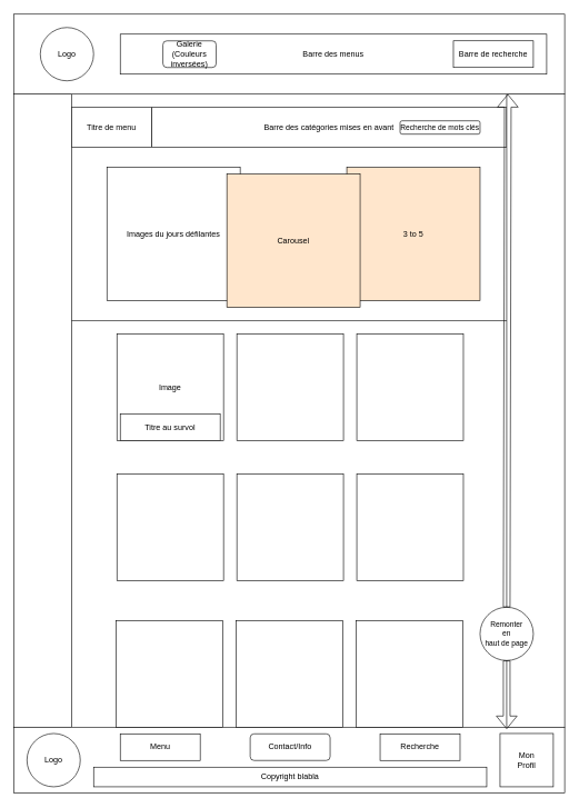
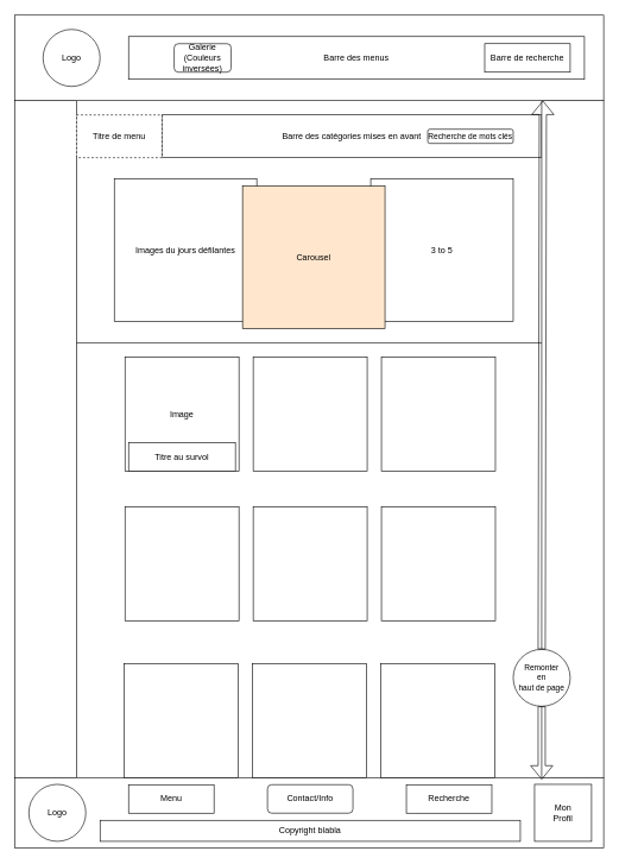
  <mxCell id="0" />
  <mxCell id="1" parent="0" />
  <mxCell id="2" value="Barre des catégories mises en avant" style="rounded=0;whiteSpace=wrap;html=1;" vertex="1" parent="1"><mxGeometry x="227" y="160" width="533" height="60" as="geometry" /></mxCell>
  <mxCell id="3" value="" style="rounded=0;whiteSpace=wrap;html=1;" vertex="1" parent="1"><mxGeometry y="140" width="87" height="950" as="geometry" x="20" /></mxCell>
  <mxCell id="4" value="" style="rounded=0;whiteSpace=wrap;html=1;" vertex="1" parent="1"><mxGeometry x="760" y="140" width="87" height="950" as="geometry" /></mxCell>
  <mxCell id="5" value="" style="rounded=0;whiteSpace=wrap;html=1;" parent="1" vertex="1"><mxGeometry width="827" height="120" as="geometry" x="20" y="20" /></mxCell>
  <mxCell id="6" value="Barre des menus" style="rounded=0;whiteSpace=wrap;html=1;" parent="1" vertex="1"><mxGeometry x="180" y="50" width="640" height="60" as="geometry" /></mxCell>
  <mxCell id="7" value="Barre de recherche" style="rounded=0;whiteSpace=wrap;html=1;" parent="1" vertex="1"><mxGeometry x="680" y="60" width="120" height="40" as="geometry" /></mxCell>
  <mxCell id="8" value="&lt;div&gt;Logo&lt;/div&gt;" style="ellipse;whiteSpace=wrap;html=1;aspect=fixed;" parent="1" vertex="1"><mxGeometry x="60" y="40" width="80" height="80" as="geometry" /></mxCell>
  <mxCell id="9" value="" style="rounded=0;whiteSpace=wrap;html=1;" parent="1" vertex="1"><mxGeometry y="1090" width="827" height="99" as="geometry" x="20" /></mxCell>
  <mxCell id="10" value="Logo" style="ellipse;whiteSpace=wrap;html=1;aspect=fixed;" parent="1" vertex="1"><mxGeometry x="40" y="1099.5" width="80" height="80" as="geometry" /></mxCell>
  <mxCell id="11" value="Copyright blabla" style="rounded=0;whiteSpace=wrap;html=1;" parent="1" vertex="1"><mxGeometry x="140" y="1150" width="590" height="29.5" as="geometry" /></mxCell>
  <mxCell id="12" value="Mon&lt;br&gt;Profil" style="whiteSpace=wrap;html=1;aspect=fixed;" parent="1" vertex="1"><mxGeometry x="750" y="1099.5" width="80" height="80" as="geometry" /></mxCell>
  <mxCell id="13" value="Menu" style="rounded=0;whiteSpace=wrap;html=1;" parent="1" vertex="1"><mxGeometry x="180" y="1100" width="120" height="40" as="geometry" /></mxCell>
  <mxCell id="14" value="Contact/Info" style="whiteSpace=wrap;html=1;rounded=1;" parent="1" vertex="1"><mxGeometry x="375" y="1100" width="120" height="40" as="geometry" /></mxCell>
  <mxCell id="15" value="Recherche" style="rounded=0;whiteSpace=wrap;html=1;" parent="1" vertex="1"><mxGeometry x="570" y="1100" width="120" height="40" as="geometry" /></mxCell>
- <mxCell id="16" value="Titre de menu" style="rounded=0;whiteSpace=wrap;html=1;" parent="1" vertex="1"><mxGeometry x="107" y="160" width="120" height="60" as="geometry" /></mxCell>
+ <mxCell id="16" value="Titre de menu" style="rounded=0;whiteSpace=wrap;html=1;dashed=1;" parent="1" vertex="1"><mxGeometry x="107" y="160" width="120" height="60" as="geometry" /></mxCell>
  <mxCell id="17" value="&lt;font style=&quot;font-size: 11px&quot;&gt;Remonter&lt;br&gt;en&lt;br&gt;haut de page&lt;/font&gt;" style="ellipse;whiteSpace=wrap;html=1;aspect=fixed;" parent="1" vertex="1"><mxGeometry x="720" y="910" width="80" height="80" as="geometry" /></mxCell>
  <mxCell id="18" value="" style="shape=flexArrow;endArrow=classic;html=1;exitX=0.5;exitY=0;exitDx=0;exitDy=0;entryX=0.895;entryY=0;entryDx=0;entryDy=0;entryPerimeter=0;" parent="1" source="17" edge="1"><mxGeometry width="50" height="50" relative="1" as="geometry"><mxPoint x="410" y="800" as="sourcePoint" /><mxPoint x="761.665" y="140" as="targetPoint" /></mxGeometry></mxCell>
  <mxCell id="19" value="" style="shape=flexArrow;endArrow=classic;html=1;exitX=0.5;exitY=1;exitDx=0;exitDy=0;entryX=0.893;entryY=1.003;entryDx=0;entryDy=0;entryPerimeter=0;" parent="1" source="17" edge="1"><mxGeometry width="50" height="50" relative="1" as="geometry"><mxPoint x="410" y="800" as="sourcePoint" /><mxPoint x="760.011" y="1092.85" as="targetPoint" /></mxGeometry></mxCell>
  <mxCell id="20" value="Galerie (Couleurs inversées)" style="rounded=1;whiteSpace=wrap;html=1;" vertex="1" parent="1"><mxGeometry x="244" y="60" width="80" height="40" as="geometry" /></mxCell>
  <mxCell id="21" value="&lt;font style=&quot;font-size: 11px&quot;&gt;Recherche de mots clés&lt;/font&gt;" style="rounded=1;whiteSpace=wrap;html=1;" vertex="1" parent="1"><mxGeometry x="600" y="180" width="120" height="20" as="geometry" /></mxCell>
  <mxCell id="22" value="Images du jours défilantes" style="whiteSpace=wrap;html=1;aspect=fixed;" vertex="1" parent="1"><mxGeometry x="160" y="250" width="200" height="200" as="geometry" /></mxCell>
- <mxCell id="23" value="&lt;div&gt;3 to 5&lt;/div&gt;" style="whiteSpace=wrap;html=1;aspect=fixed;fillColor=#ffe6cc;" vertex="1" parent="1"><mxGeometry x="520" y="250" width="200" height="200" as="geometry" /></mxCell>
+ <mxCell id="23" value="&lt;div&gt;3 to 5&lt;/div&gt;" style="whiteSpace=wrap;html=1;aspect=fixed;" vertex="1" parent="1"><mxGeometry x="520" y="250" width="200" height="200" as="geometry" /></mxCell>
  <mxCell id="24" value="Carousel" style="whiteSpace=wrap;html=1;aspect=fixed;fillColor=#ffe6cc;" vertex="1" parent="1"><mxGeometry x="340" y="260" width="200" height="200" as="geometry" /></mxCell>
  <mxCell id="25" value="Image" style="whiteSpace=wrap;html=1;aspect=fixed;" vertex="1" parent="1"><mxGeometry x="175" y="500" width="160" height="160" as="geometry" /></mxCell>
  <mxCell id="26" value="" style="whiteSpace=wrap;html=1;aspect=fixed;" vertex="1" parent="1"><mxGeometry x="355" y="500" width="160" height="160" as="geometry" /></mxCell>
  <mxCell id="27" value="" style="whiteSpace=wrap;html=1;aspect=fixed;" vertex="1" parent="1"><mxGeometry x="535" y="500" width="160" height="160" as="geometry" /></mxCell>
  <mxCell id="28" value="" style="whiteSpace=wrap;html=1;aspect=fixed;" vertex="1" parent="1"><mxGeometry x="175" y="710" width="160" height="160" as="geometry" /></mxCell>
  <mxCell id="29" value="" style="whiteSpace=wrap;html=1;aspect=fixed;" vertex="1" parent="1"><mxGeometry x="355" y="710" width="160" height="160" as="geometry" /></mxCell>
  <mxCell id="30" value="" style="whiteSpace=wrap;html=1;aspect=fixed;" vertex="1" parent="1"><mxGeometry x="535" y="710" width="160" height="160" as="geometry" /></mxCell>
  <mxCell id="31" value="" style="whiteSpace=wrap;html=1;aspect=fixed;" vertex="1" parent="1"><mxGeometry x="174" y="930" width="160" height="160" as="geometry" /></mxCell>
  <mxCell id="32" value="" style="whiteSpace=wrap;html=1;aspect=fixed;" vertex="1" parent="1"><mxGeometry x="354" y="930" width="160" height="160" as="geometry" /></mxCell>
  <mxCell id="33" value="" style="whiteSpace=wrap;html=1;aspect=fixed;" vertex="1" parent="1"><mxGeometry x="534" y="930" width="160" height="160" as="geometry" /></mxCell>
  <mxCell id="34" value="Titre au survol" style="rounded=0;whiteSpace=wrap;html=1;" vertex="1" parent="1"><mxGeometry x="180" y="620" width="150" height="40" as="geometry" /></mxCell>
  <mxCell id="35" value="" style="endArrow=none;html=1;" edge="1" parent="1" source="3"><mxGeometry width="50" height="50" relative="1" as="geometry"><mxPoint x="490" y="610" as="sourcePoint" /><mxPoint x="760" y="480" as="targetPoint" /><Array as="points"><mxPoint x="107" y="480" /></Array></mxGeometry></mxCell>
